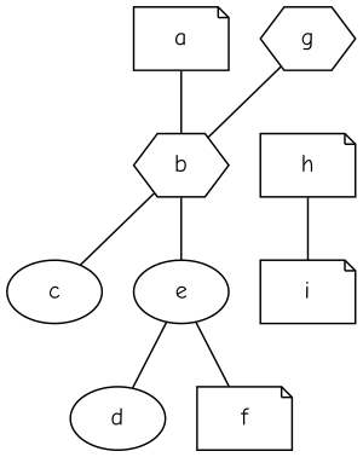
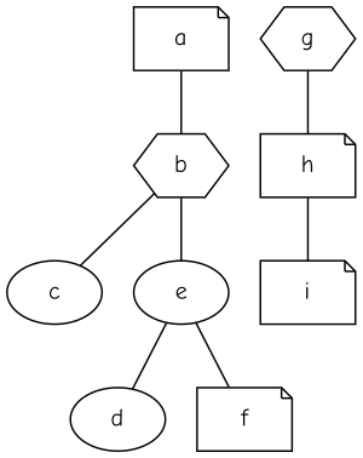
  graph {
    fontname="Comic Neue"
    node [fontname="Comic Neue" shape=note]
    edge [fontname="Comic Neue"]
    b [shape=hexagon]
    a
    c [shape=ellipse]
    e [shape=ellipse]
    g [shape=hexagon]
    h
    d [shape=ellipse]
    f
    i
    b -- c
    b -- e
    a -- b
    e -- d
    e -- f
-   g -- b
+   g -- h
    h -- i
  }
